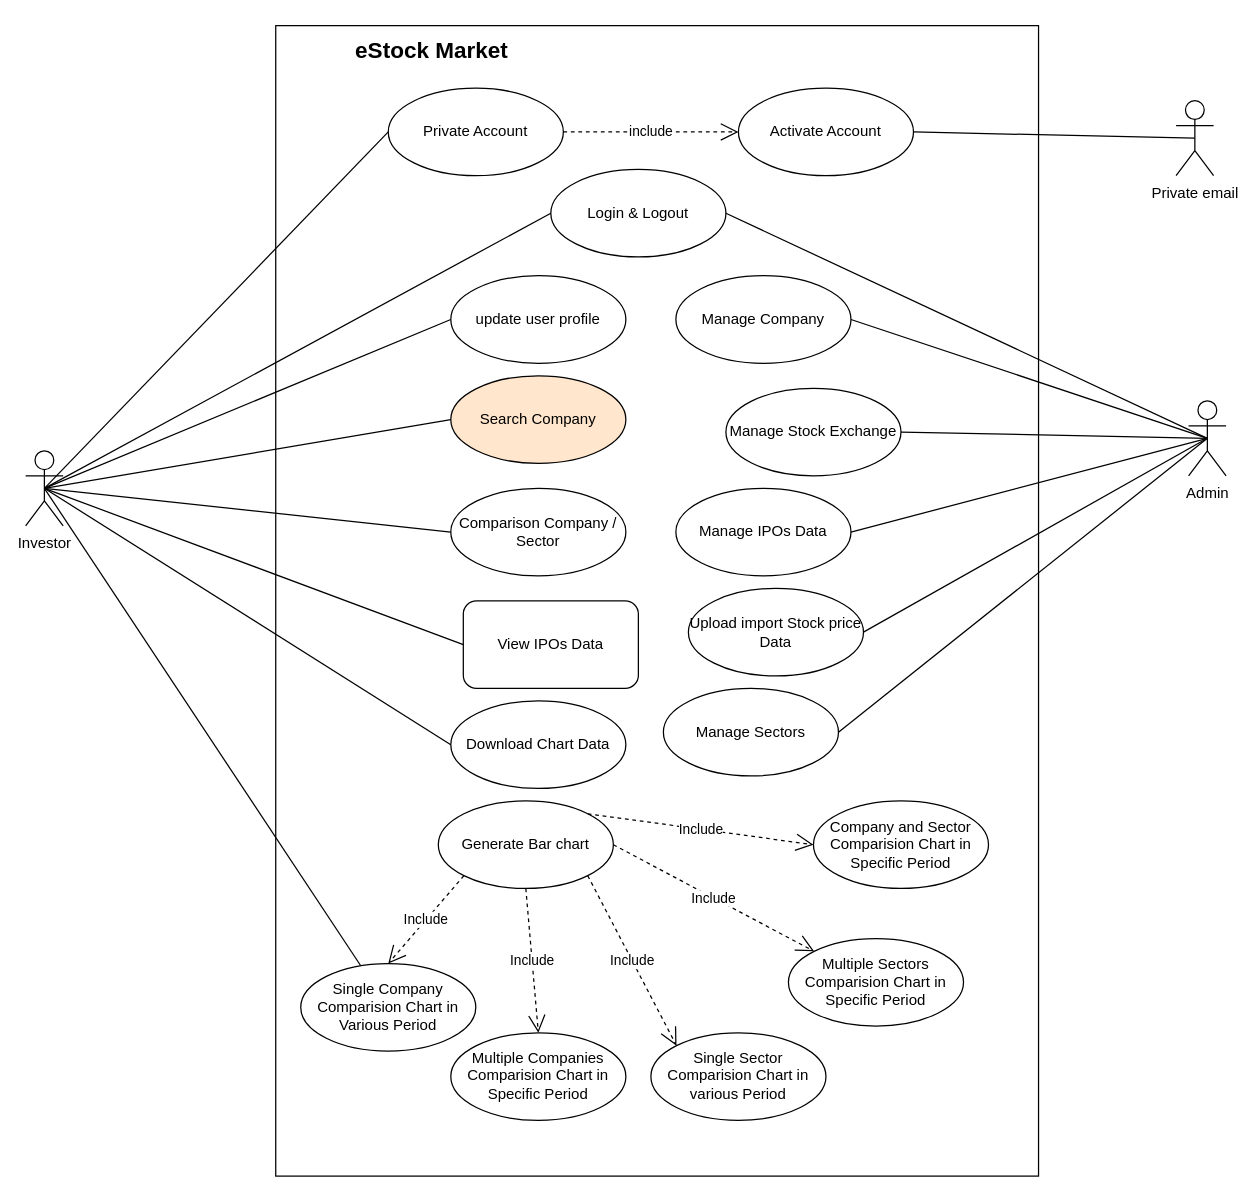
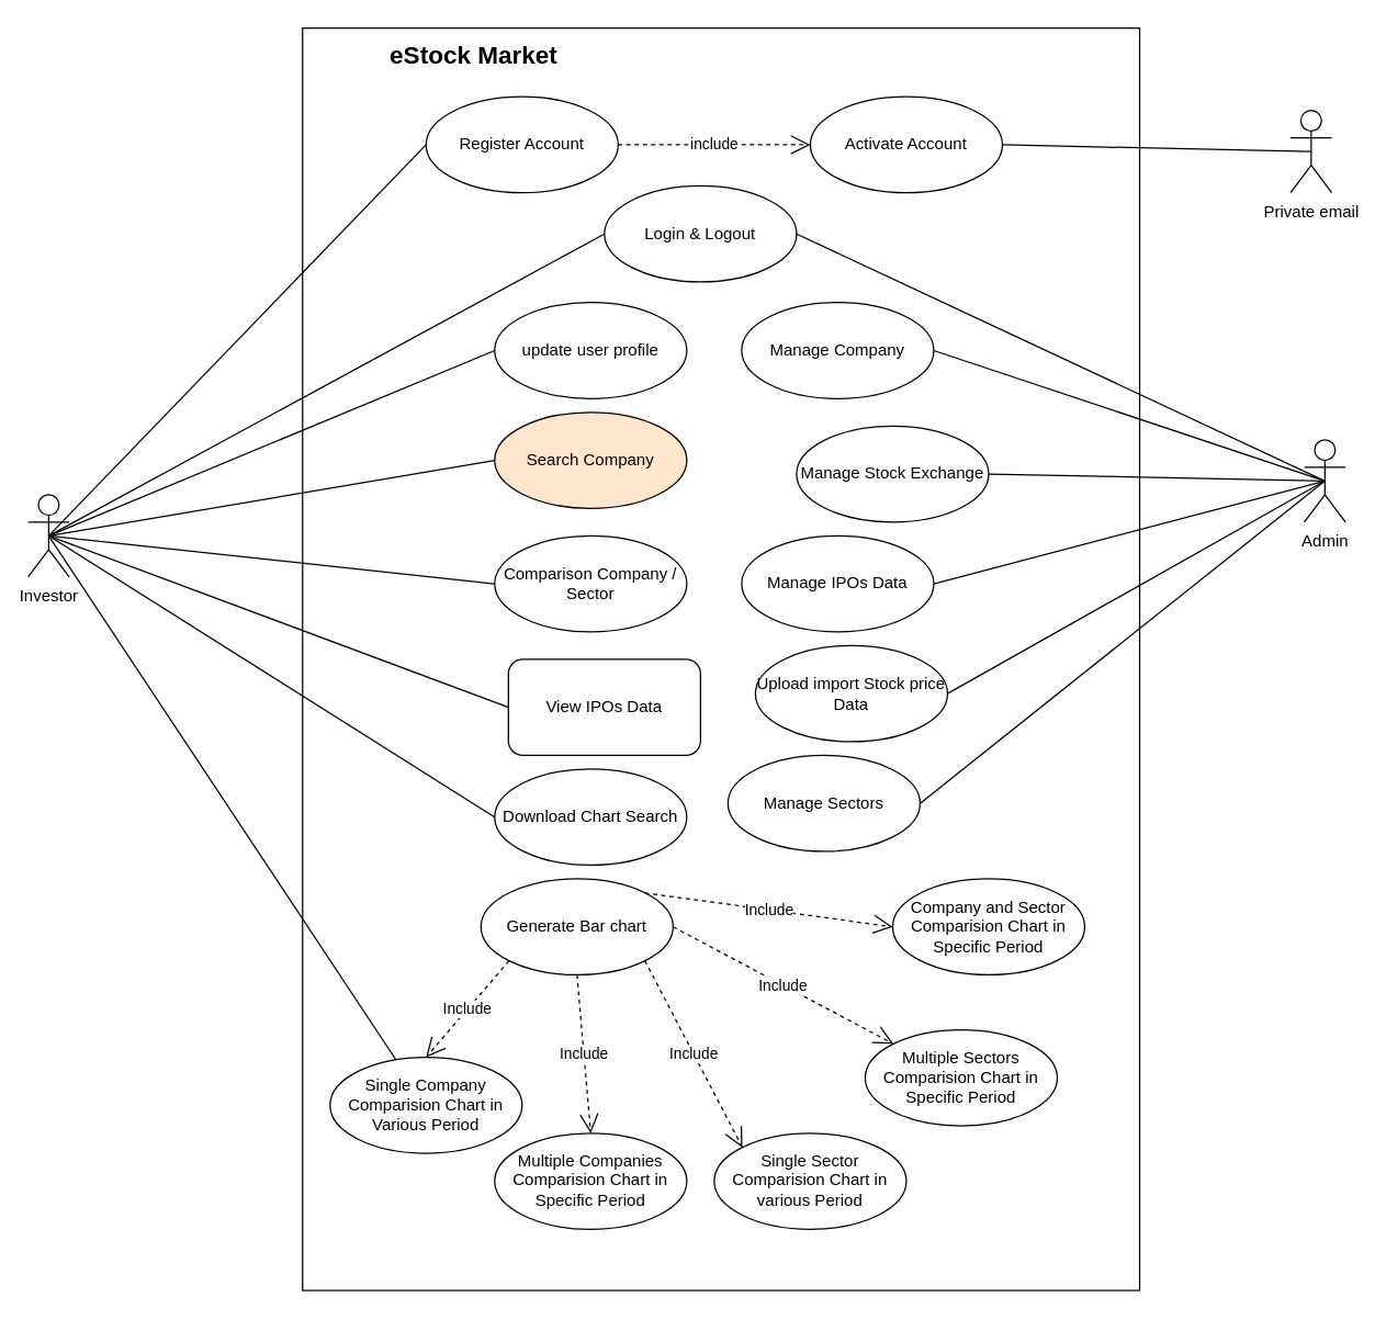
  <mxCell id="0" />
  <mxCell id="1" parent="0" />
  <mxCell id="2" value="" style="html=1;" vertex="1" parent="1"><mxGeometry x="220" y="20" width="610" height="920" as="geometry" /></mxCell>
  <mxCell id="3" value="Investor" style="shape=umlActor;verticalLabelPosition=bottom;labelBackgroundColor=#ffffff;verticalAlign=top;html=1;" vertex="1" parent="1"><mxGeometry x="20" y="360" width="30" height="60" as="geometry" /></mxCell>
  <mxCell id="4" value="Admin" style="shape=umlActor;verticalLabelPosition=bottom;labelBackgroundColor=#ffffff;verticalAlign=top;html=1;" vertex="1" parent="1"><mxGeometry x="950" y="320" width="30" height="60" as="geometry" /></mxCell>
- <mxCell id="5" value="Private Account" style="ellipse;whiteSpace=wrap;html=1;" vertex="1" parent="1"><mxGeometry x="310" y="70" width="140" height="70" as="geometry" /></mxCell>
+ <mxCell id="5" value="Register Account" style="ellipse;whiteSpace=wrap;html=1;" vertex="1" parent="1"><mxGeometry x="310" y="70" width="140" height="70" as="geometry" /></mxCell>
  <mxCell id="6" value="Login &amp;amp; Logout" style="ellipse;whiteSpace=wrap;html=1;" vertex="1" parent="1"><mxGeometry x="440" y="135" width="140" height="70" as="geometry" /></mxCell>
  <mxCell id="7" value="update user profile" style="ellipse;whiteSpace=wrap;html=1;" vertex="1" parent="1"><mxGeometry x="360" y="220" width="140" height="70" as="geometry" /></mxCell>
  <mxCell id="8" value="Search Company" style="ellipse;whiteSpace=wrap;html=1;fillColor=#ffe6cc;" vertex="1" parent="1"><mxGeometry x="360" y="300" width="140" height="70" as="geometry" /></mxCell>
  <mxCell id="9" value="Comparison Company / Sector" style="ellipse;whiteSpace=wrap;html=1;" vertex="1" parent="1"><mxGeometry x="360" y="390" width="140" height="70" as="geometry" /></mxCell>
  <mxCell id="10" value="&lt;span style=&quot;white-space: normal&quot;&gt;View IPOs Data&lt;/span&gt;" style="whiteSpace=wrap;html=1;rounded=1;" vertex="1" parent="1"><mxGeometry x="370" y="480" width="140" height="70" as="geometry" /></mxCell>
- <mxCell id="11" value="Download Chart Data" style="ellipse;whiteSpace=wrap;html=1;" vertex="1" parent="1"><mxGeometry x="360" y="560" width="140" height="70" as="geometry" /></mxCell>
+ <mxCell id="11" value="Download Chart Search" style="ellipse;whiteSpace=wrap;html=1;" vertex="1" parent="1"><mxGeometry x="360" y="560" width="140" height="70" as="geometry" /></mxCell>
  <mxCell id="12" value="Manage Company" style="ellipse;whiteSpace=wrap;html=1;" vertex="1" parent="1"><mxGeometry x="540" y="220" width="140" height="70" as="geometry" /></mxCell>
  <mxCell id="13" value="Generate Bar chart" style="ellipse;whiteSpace=wrap;html=1;" vertex="1" parent="1"><mxGeometry x="350" y="640" width="140" height="70" as="geometry" /></mxCell>
  <mxCell id="14" value="&lt;font style=&quot;font-size: 18px&quot;&gt;&lt;b&gt;eStock Market&lt;/b&gt;&lt;/font&gt;" style="text;html=1;strokeColor=none;fillColor=none;align=center;verticalAlign=middle;whiteSpace=wrap;rounded=0;" vertex="1" parent="1"><mxGeometry x="280" y="30" width="130" height="20" as="geometry" /></mxCell>
  <mxCell id="15" value="Manage Stock Exchange" style="ellipse;whiteSpace=wrap;html=1;" vertex="1" parent="1"><mxGeometry x="580" y="310" width="140" height="70" as="geometry" /></mxCell>
  <mxCell id="16" value="Manage IPOs Data" style="ellipse;whiteSpace=wrap;html=1;" vertex="1" parent="1"><mxGeometry x="540" y="390" width="140" height="70" as="geometry" /></mxCell>
  <mxCell id="17" value="Upload import Stock price Data" style="ellipse;whiteSpace=wrap;html=1;" vertex="1" parent="1"><mxGeometry x="550" y="470" width="140" height="70" as="geometry" /></mxCell>
  <mxCell id="18" value="Manage Sectors" style="ellipse;whiteSpace=wrap;html=1;" vertex="1" parent="1"><mxGeometry x="530" y="550" width="140" height="70" as="geometry" /></mxCell>
  <mxCell id="19" value="" style="endArrow=none;html=1;entryX=0;entryY=0.5;entryDx=0;entryDy=0;exitX=0.5;exitY=0.5;exitDx=0;exitDy=0;exitPerimeter=0;" edge="1" parent="1" source="3" target="6"><mxGeometry width="50" height="50" relative="1" as="geometry"><mxPoint x="100" y="800" as="sourcePoint" /><mxPoint x="150" y="750" as="targetPoint" /></mxGeometry></mxCell>
  <mxCell id="20" value="" style="endArrow=none;html=1;entryX=0;entryY=0.5;entryDx=0;entryDy=0;exitX=0.5;exitY=0.5;exitDx=0;exitDy=0;exitPerimeter=0;" edge="1" parent="1" source="3" target="5"><mxGeometry width="50" height="50" relative="1" as="geometry"><mxPoint x="120" y="350" as="sourcePoint" /><mxPoint x="150" y="750" as="targetPoint" /></mxGeometry></mxCell>
  <mxCell id="21" value="" style="endArrow=none;html=1;exitX=0.5;exitY=0.5;exitDx=0;exitDy=0;exitPerimeter=0;entryX=0;entryY=0.5;entryDx=0;entryDy=0;" edge="1" parent="1" source="3" target="7"><mxGeometry width="50" height="50" relative="1" as="geometry"><mxPoint x="100" y="800" as="sourcePoint" /><mxPoint x="150" y="750" as="targetPoint" /></mxGeometry></mxCell>
  <mxCell id="22" value="" style="endArrow=none;html=1;exitX=0.5;exitY=0.5;exitDx=0;exitDy=0;exitPerimeter=0;entryX=0;entryY=0.5;entryDx=0;entryDy=0;" edge="1" parent="1" source="3" target="8"><mxGeometry width="50" height="50" relative="1" as="geometry"><mxPoint x="100" y="800" as="sourcePoint" /><mxPoint x="150" y="750" as="targetPoint" /></mxGeometry></mxCell>
  <mxCell id="23" value="" style="endArrow=none;html=1;exitX=0.5;exitY=0.5;exitDx=0;exitDy=0;exitPerimeter=0;entryX=0;entryY=0.5;entryDx=0;entryDy=0;" edge="1" parent="1" source="3" target="9"><mxGeometry width="50" height="50" relative="1" as="geometry"><mxPoint x="100" y="800" as="sourcePoint" /><mxPoint x="150" y="750" as="targetPoint" /></mxGeometry></mxCell>
  <mxCell id="24" value="" style="endArrow=none;html=1;exitX=0.5;exitY=0.5;exitDx=0;exitDy=0;exitPerimeter=0;entryX=0;entryY=0.5;entryDx=0;entryDy=0;" edge="1" parent="1" source="3" target="10"><mxGeometry width="50" height="50" relative="1" as="geometry"><mxPoint x="100" y="800" as="sourcePoint" /><mxPoint x="150" y="750" as="targetPoint" /></mxGeometry></mxCell>
  <mxCell id="25" value="" style="endArrow=none;html=1;exitX=0.5;exitY=0.5;exitDx=0;exitDy=0;exitPerimeter=0;entryX=0;entryY=0.5;entryDx=0;entryDy=0;" edge="1" parent="1" source="3" target="11"><mxGeometry width="50" height="50" relative="1" as="geometry"><mxPoint x="100" y="800" as="sourcePoint" /><mxPoint x="150" y="750" as="targetPoint" /></mxGeometry></mxCell>
  <mxCell id="26" value="" style="endArrow=none;html=1;exitX=0.5;exitY=0.5;exitDx=0;exitDy=0;exitPerimeter=0;" edge="1" parent="1" source="3" target="37"><mxGeometry width="50" height="50" relative="1" as="geometry"><mxPoint x="100" y="800" as="sourcePoint" /><mxPoint x="150" y="750" as="targetPoint" /></mxGeometry></mxCell>
  <mxCell id="27" value="" style="endArrow=none;html=1;exitX=0.5;exitY=0.5;exitDx=0;exitDy=0;exitPerimeter=0;entryX=1;entryY=0.5;entryDx=0;entryDy=0;" edge="1" parent="1" source="4" target="6"><mxGeometry width="50" height="50" relative="1" as="geometry"><mxPoint x="100" y="800" as="sourcePoint" /><mxPoint x="150" y="750" as="targetPoint" /></mxGeometry></mxCell>
  <mxCell id="28" value="" style="endArrow=none;html=1;entryX=0.5;entryY=0.5;entryDx=0;entryDy=0;entryPerimeter=0;exitX=1;exitY=0.5;exitDx=0;exitDy=0;" edge="1" parent="1" source="12" target="4"><mxGeometry width="50" height="50" relative="1" as="geometry"><mxPoint x="100" y="800" as="sourcePoint" /><mxPoint x="150" y="750" as="targetPoint" /></mxGeometry></mxCell>
  <mxCell id="29" value="" style="endArrow=none;html=1;entryX=0.5;entryY=0.5;entryDx=0;entryDy=0;entryPerimeter=0;exitX=1;exitY=0.5;exitDx=0;exitDy=0;" edge="1" parent="1" source="15" target="4"><mxGeometry width="50" height="50" relative="1" as="geometry"><mxPoint x="100" y="800" as="sourcePoint" /><mxPoint x="150" y="750" as="targetPoint" /></mxGeometry></mxCell>
  <mxCell id="30" value="" style="endArrow=none;html=1;entryX=0.5;entryY=0.5;entryDx=0;entryDy=0;entryPerimeter=0;exitX=1;exitY=0.5;exitDx=0;exitDy=0;" edge="1" parent="1" source="16" target="4"><mxGeometry width="50" height="50" relative="1" as="geometry"><mxPoint x="100" y="800" as="sourcePoint" /><mxPoint x="150" y="750" as="targetPoint" /></mxGeometry></mxCell>
  <mxCell id="31" value="" style="endArrow=none;html=1;entryX=0.5;entryY=0.5;entryDx=0;entryDy=0;entryPerimeter=0;exitX=1;exitY=0.5;exitDx=0;exitDy=0;" edge="1" parent="1" source="17" target="4"><mxGeometry width="50" height="50" relative="1" as="geometry"><mxPoint x="100" y="800" as="sourcePoint" /><mxPoint x="150" y="750" as="targetPoint" /></mxGeometry></mxCell>
  <mxCell id="32" value="" style="endArrow=none;html=1;entryX=0.5;entryY=0.5;entryDx=0;entryDy=0;entryPerimeter=0;exitX=1;exitY=0.5;exitDx=0;exitDy=0;" edge="1" parent="1" source="18" target="4"><mxGeometry width="50" height="50" relative="1" as="geometry"><mxPoint x="100" y="800" as="sourcePoint" /><mxPoint x="150" y="750" as="targetPoint" /></mxGeometry></mxCell>
  <mxCell id="33" value="Private email" style="shape=umlActor;verticalLabelPosition=bottom;labelBackgroundColor=#ffffff;verticalAlign=top;html=1;" vertex="1" parent="1"><mxGeometry x="940" y="80" width="30" height="60" as="geometry" /></mxCell>
  <mxCell id="34" value="Activate Account" style="ellipse;whiteSpace=wrap;html=1;" vertex="1" parent="1"><mxGeometry x="590" y="70" width="140" height="70" as="geometry" /></mxCell>
  <mxCell id="35" value="" style="endArrow=none;html=1;entryX=0.5;entryY=0.5;entryDx=0;entryDy=0;entryPerimeter=0;exitX=1;exitY=0.5;exitDx=0;exitDy=0;" edge="1" parent="1" source="34" target="33"><mxGeometry width="50" height="50" relative="1" as="geometry"><mxPoint x="100" y="800" as="sourcePoint" /><mxPoint x="150" y="750" as="targetPoint" /></mxGeometry></mxCell>
  <mxCell id="36" value="include" style="endArrow=open;endSize=12;dashed=1;html=1;entryX=0;entryY=0.5;entryDx=0;entryDy=0;exitX=1;exitY=0.5;exitDx=0;exitDy=0;" edge="1" parent="1" source="5" target="34"><mxGeometry width="160" relative="1" as="geometry"><mxPoint x="100" y="750" as="sourcePoint" /><mxPoint x="260" y="750" as="targetPoint" /></mxGeometry></mxCell>
  <mxCell id="37" value="Single Company Comparision Chart in Various Period" style="ellipse;whiteSpace=wrap;html=1;" vertex="1" parent="1"><mxGeometry x="240" y="770" width="140" height="70" as="geometry" /></mxCell>
  <mxCell id="38" value="Include" style="endArrow=open;endSize=12;dashed=1;html=1;exitX=0;exitY=1;exitDx=0;exitDy=0;entryX=0.5;entryY=0;entryDx=0;entryDy=0;" edge="1" parent="1" source="13" target="37"><mxGeometry width="160" relative="1" as="geometry"><mxPoint x="100" y="830" as="sourcePoint" /><mxPoint x="260" y="830" as="targetPoint" /></mxGeometry></mxCell>
  <mxCell id="39" value="Multiple Companies Comparision Chart in Specific Period" style="ellipse;whiteSpace=wrap;html=1;" vertex="1" parent="1"><mxGeometry x="360" y="825.43" width="140" height="70" as="geometry" /></mxCell>
  <mxCell id="40" value="Include" style="endArrow=open;endSize=12;dashed=1;html=1;exitX=0.5;exitY=1;exitDx=0;exitDy=0;entryX=0.5;entryY=0;entryDx=0;entryDy=0;" edge="1" parent="1" source="13" target="39"><mxGeometry width="160" relative="1" as="geometry"><mxPoint x="430" y="720" as="sourcePoint" /><mxPoint x="370" y="835.43" as="targetPoint" /></mxGeometry></mxCell>
  <mxCell id="41" value="Single Sector Comparision Chart in various Period" style="ellipse;whiteSpace=wrap;html=1;" vertex="1" parent="1"><mxGeometry x="520" y="825.43" width="140" height="70" as="geometry" /></mxCell>
  <mxCell id="42" value="Include" style="endArrow=open;endSize=12;dashed=1;html=1;exitX=1;exitY=1;exitDx=0;exitDy=0;entryX=0;entryY=0;entryDx=0;entryDy=0;" edge="1" parent="1" source="13" target="41"><mxGeometry width="160" relative="1" as="geometry"><mxPoint x="430" y="720" as="sourcePoint" /><mxPoint x="440" y="835.43" as="targetPoint" /></mxGeometry></mxCell>
  <mxCell id="43" value="Multiple Sectors Comparision Chart in Specific Period" style="ellipse;whiteSpace=wrap;html=1;" vertex="1" parent="1"><mxGeometry x="630" y="750" width="140" height="70" as="geometry" /></mxCell>
  <mxCell id="44" value="Include" style="endArrow=open;endSize=12;dashed=1;html=1;exitX=1;exitY=0.5;exitDx=0;exitDy=0;entryX=0;entryY=0;entryDx=0;entryDy=0;" edge="1" parent="1" source="13" target="43"><mxGeometry width="160" relative="1" as="geometry"><mxPoint x="430" y="720" as="sourcePoint" /><mxPoint x="549.995" y="845.938" as="targetPoint" /></mxGeometry></mxCell>
  <mxCell id="45" value="Company and Sector Comparision Chart in Specific Period" style="ellipse;whiteSpace=wrap;html=1;" vertex="1" parent="1"><mxGeometry x="650" y="640" width="140" height="70" as="geometry" /></mxCell>
  <mxCell id="46" value="Include" style="endArrow=open;endSize=12;dashed=1;html=1;exitX=1;exitY=0;exitDx=0;exitDy=0;entryX=0;entryY=0.5;entryDx=0;entryDy=0;" edge="1" parent="1" source="13" target="45"><mxGeometry width="160" relative="1" as="geometry"><mxPoint x="500" y="685" as="sourcePoint" /><mxPoint x="659.995" y="770.508" as="targetPoint" /></mxGeometry></mxCell>
